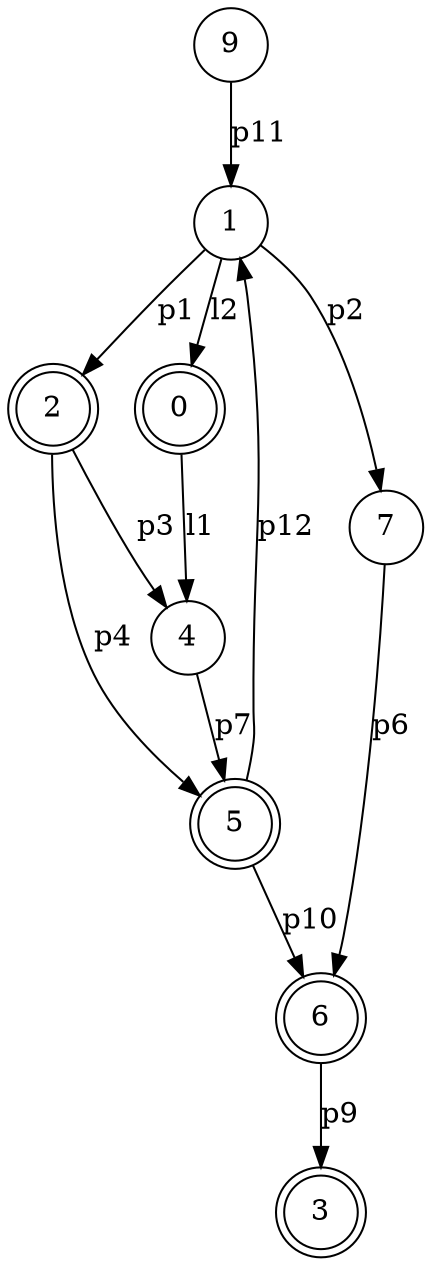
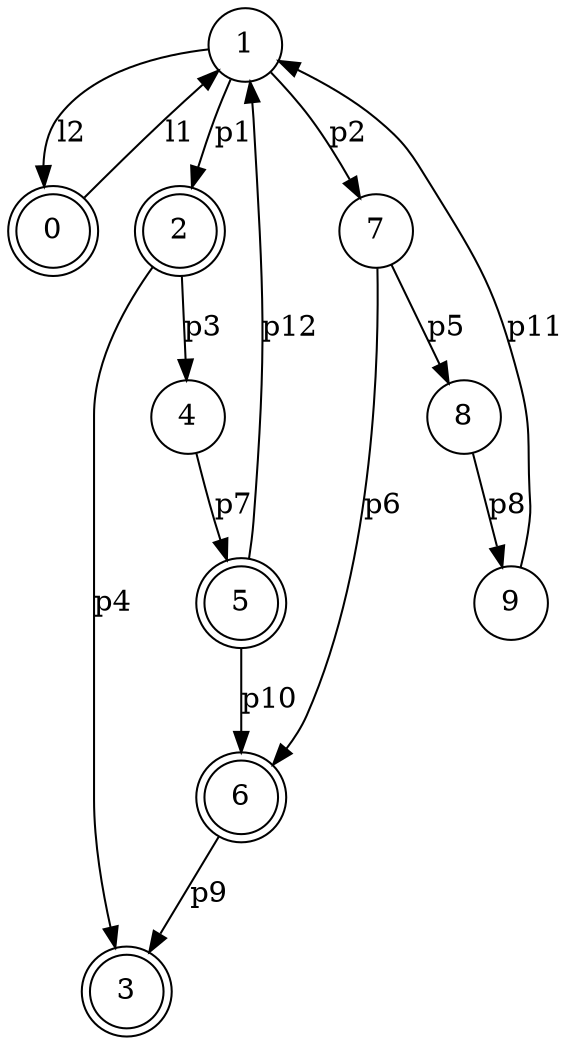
  digraph {
    node [shape=circle]
    1
    0 [shape=doublecircle]
    2 [shape=doublecircle]
    7
    3 [shape=doublecircle]
    4
    6 [shape=doublecircle]
+   8
    5 [shape=doublecircle]
    9
    1 -> 0 [label=l2]
    1 -> 2 [label=p1]
    1 -> 7 [label=p2]
-   0 -> 4 [label=l1]
-   2 -> 5 [label=p4]
+   0 -> 1 [label=l1]
+   2 -> 3 [label=p4]
    2 -> 4 [label=p3]
    7 -> 6 [label=p6]
+   7 -> 8 [label=p5]
    4 -> 5 [label=p7]
    6 -> 3 [label=p9]
+   8 -> 9 [label=p8]
    5 -> 1 [label=p12]
    5 -> 6 [label=p10]
    9 -> 1 [label=p11]
  }
